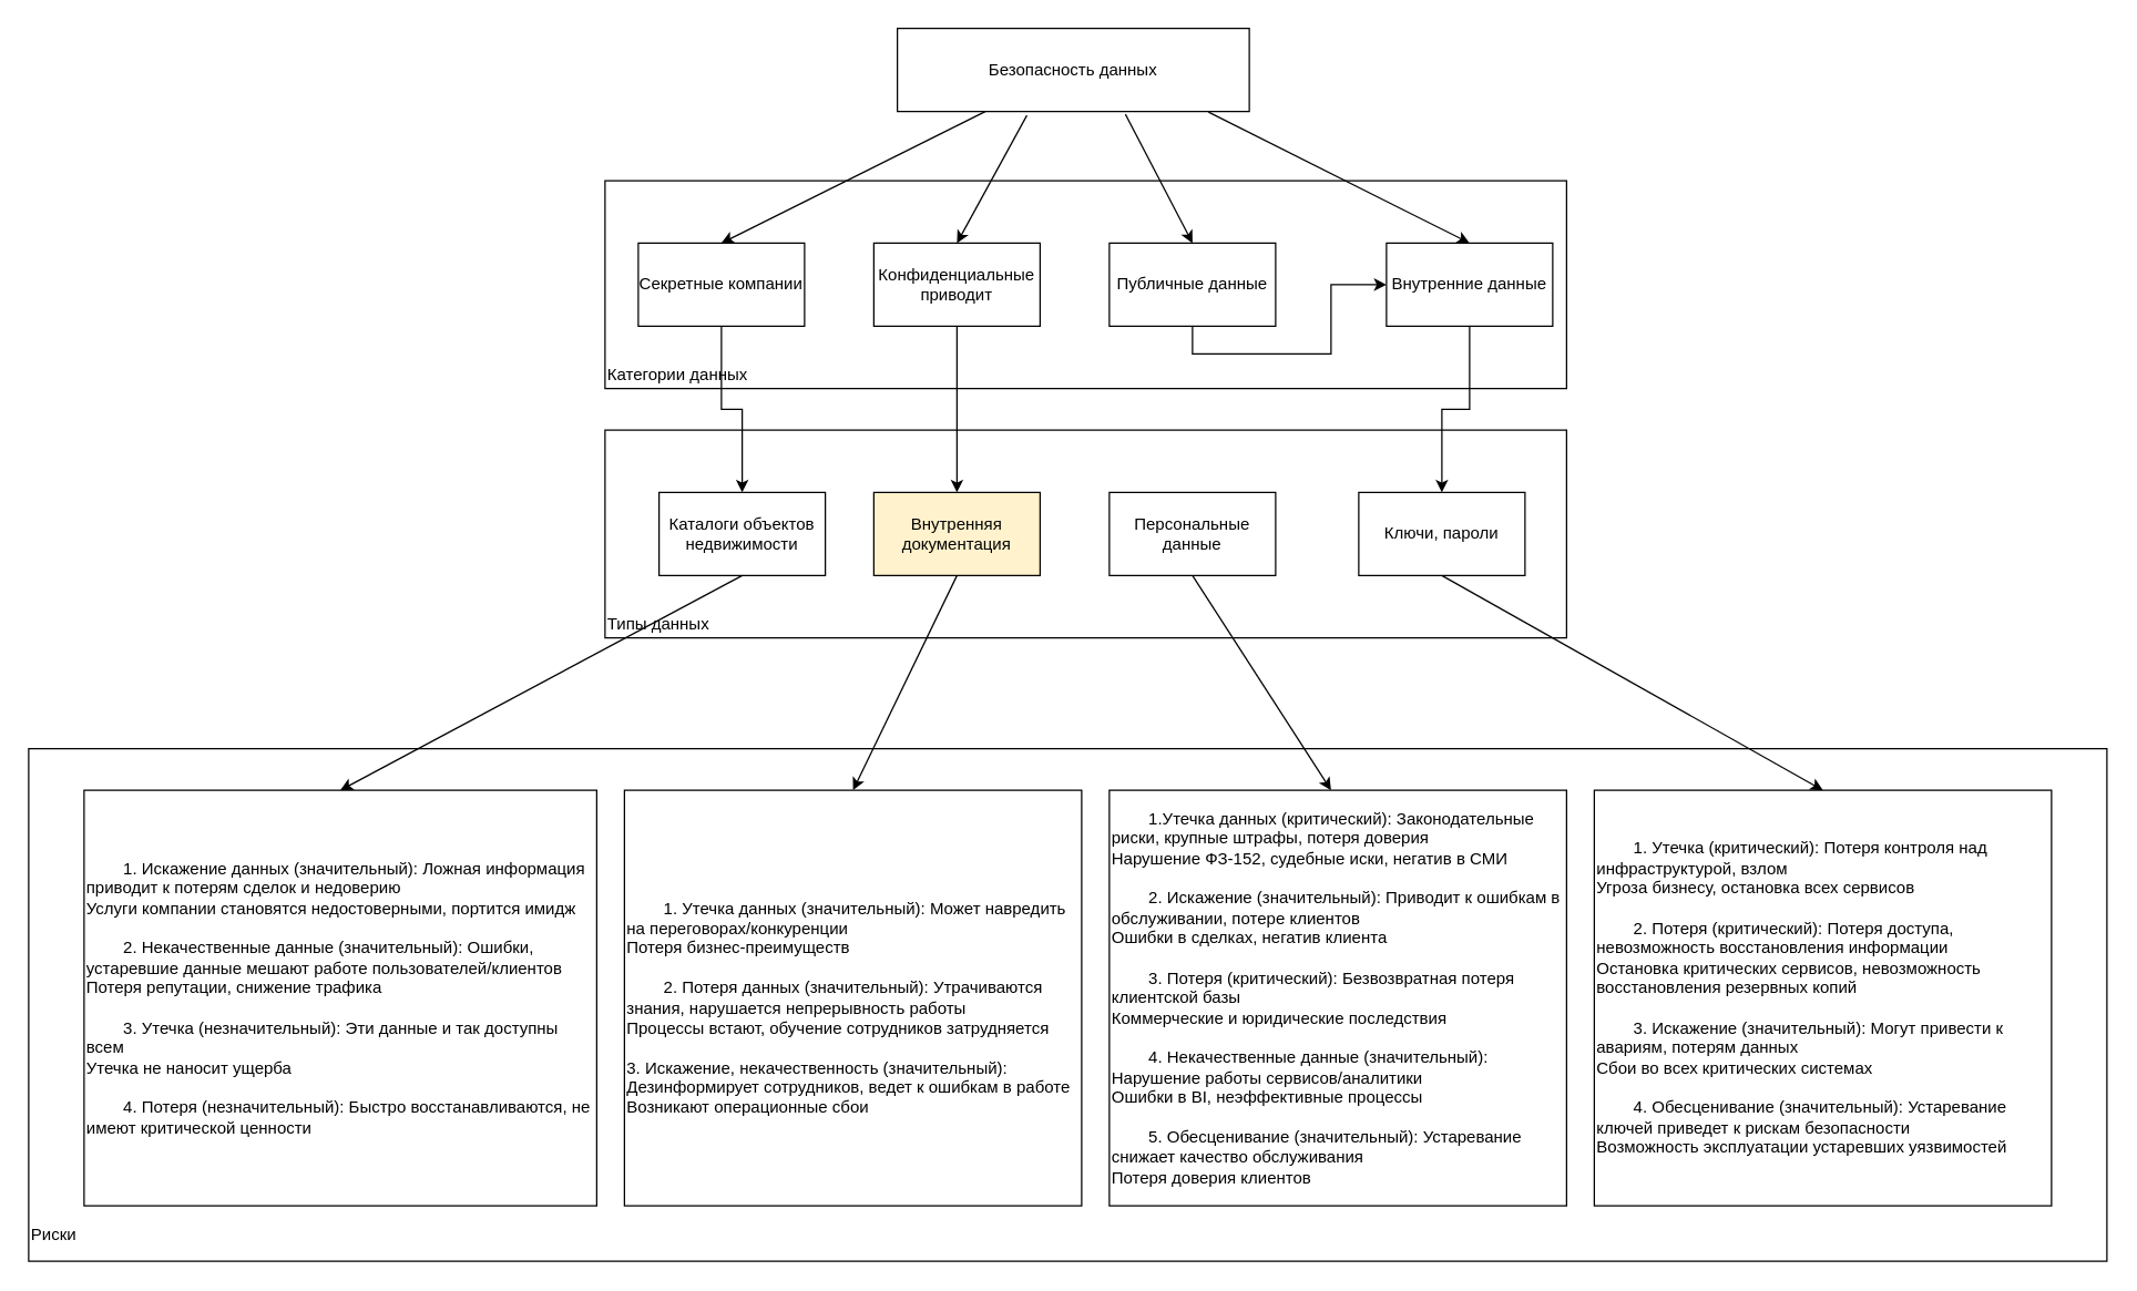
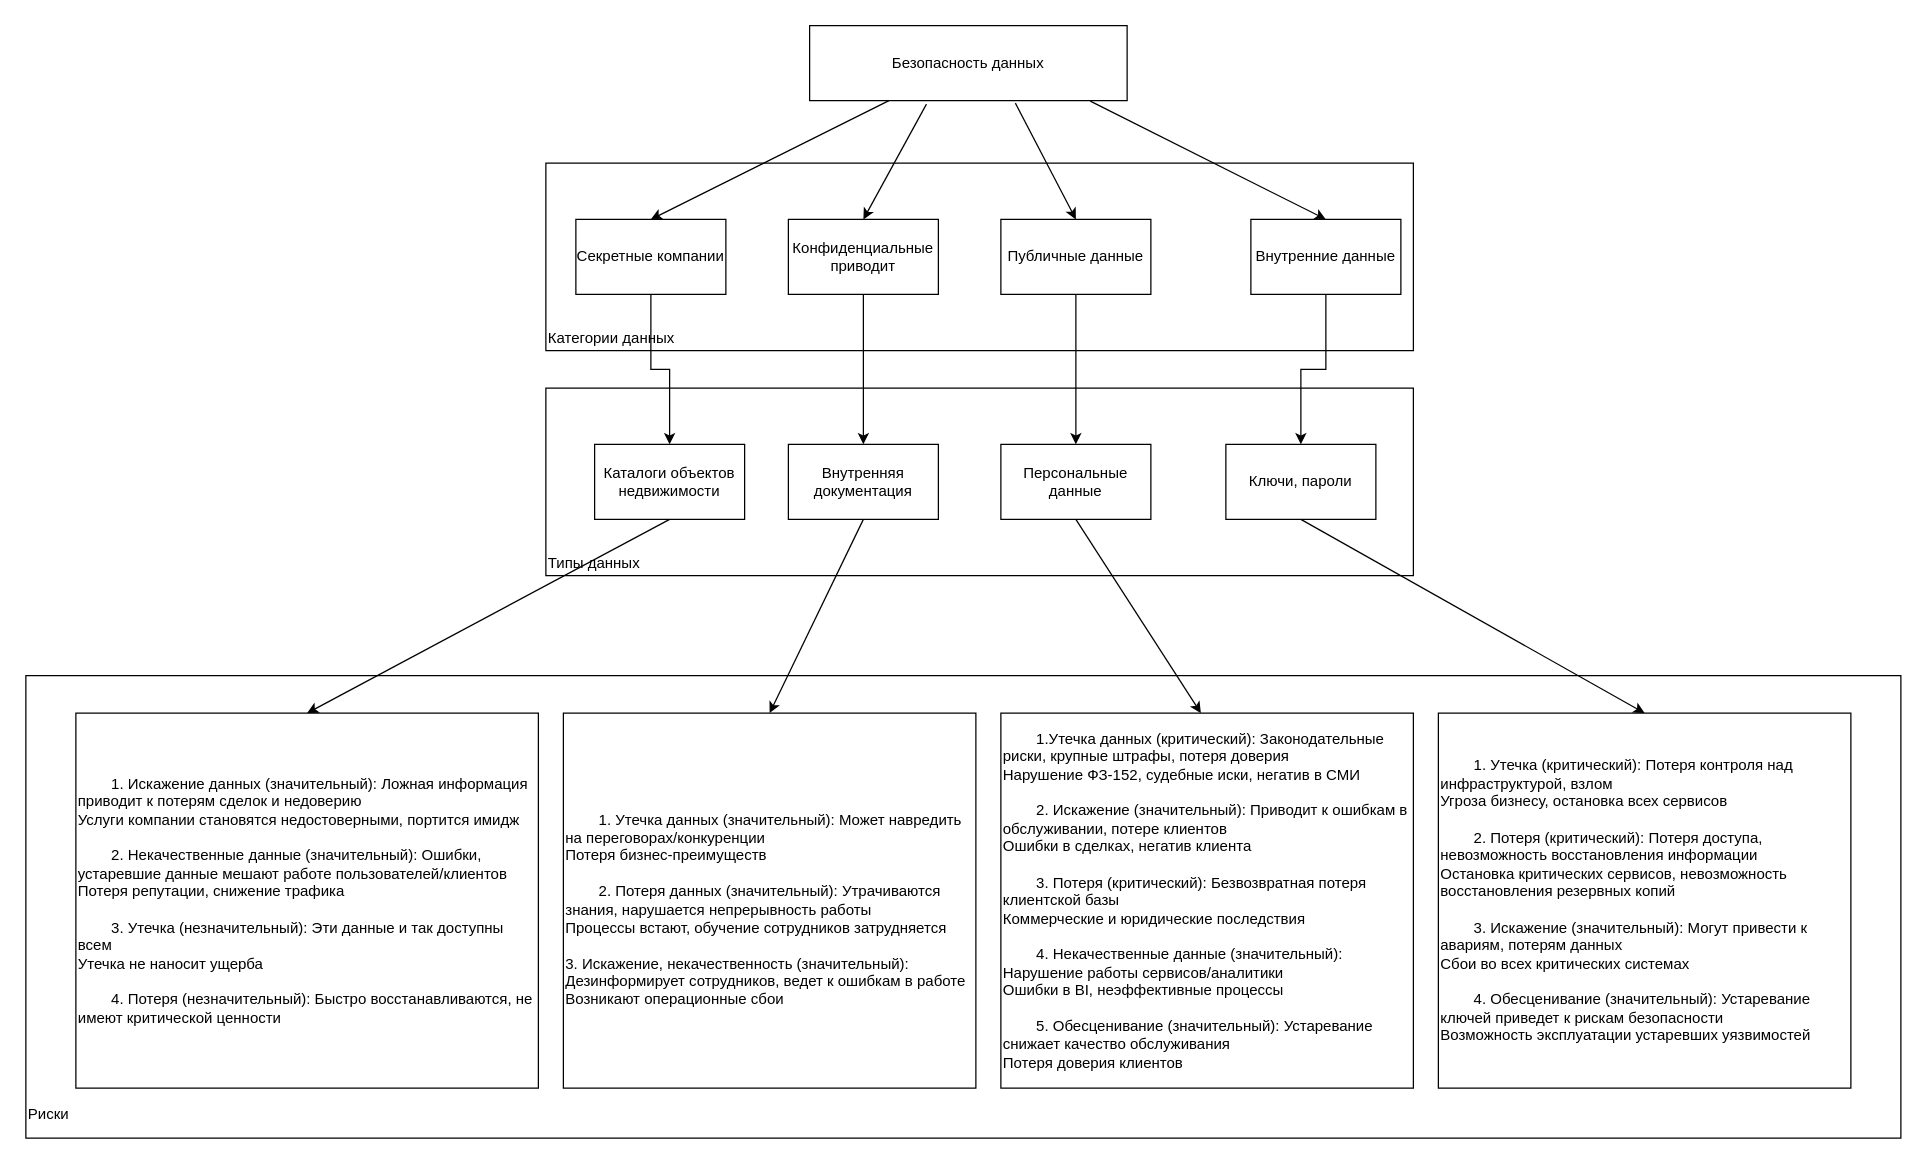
  <mxCell id="0" />
  <mxCell id="1" parent="0" />
  <mxCell id="2" value="Безопасность данных" style="rounded=0;whiteSpace=wrap;html=1;" vertex="1" parent="1"><mxGeometry x="647" y="20" width="254" height="60" as="geometry" /></mxCell>
- <mxCell id="3" style="edgeStyle=orthogonalEdgeStyle;rounded=0;orthogonalLoop=1;jettySize=auto;html=1;exitX=0.5;exitY=1;exitDx=0;exitDy=0;" edge="1" parent="1" source="4" target="6"><mxGeometry relative="1" as="geometry" /></mxCell>
+ <mxCell id="3" style="edgeStyle=orthogonalEdgeStyle;rounded=0;orthogonalLoop=1;jettySize=auto;html=1;exitX=0.5;exitY=1;exitDx=0;exitDy=0;entryX=0.5;entryY=0;entryDx=0;entryDy=0;" edge="1" parent="1" source="4" target="21"><mxGeometry relative="1" as="geometry" /></mxCell>
  <mxCell id="4" value="Публичные данные" style="rounded=0;whiteSpace=wrap;html=1;" vertex="1" parent="1"><mxGeometry x="800" y="175" width="120" height="60" as="geometry" /></mxCell>
  <mxCell id="5" style="edgeStyle=orthogonalEdgeStyle;rounded=0;orthogonalLoop=1;jettySize=auto;html=1;exitX=0.5;exitY=1;exitDx=0;exitDy=0;" edge="1" parent="1" source="6" target="22"><mxGeometry relative="1" as="geometry" /></mxCell>
  <mxCell id="6" value="Внутренние данные" style="rounded=0;whiteSpace=wrap;html=1;" vertex="1" parent="1"><mxGeometry x="1000" y="175" width="120" height="60" as="geometry" /></mxCell>
  <mxCell id="7" value="&lt;div&gt;&lt;br&gt;&lt;/div&gt;&lt;div&gt;&lt;br&gt;&lt;/div&gt;&lt;div&gt;&lt;br&gt;&lt;/div&gt;&lt;div&gt;&lt;br&gt;&lt;/div&gt;&lt;div&gt;&lt;br&gt;&lt;/div&gt;&lt;div&gt;&lt;br&gt;&lt;/div&gt;&lt;div&gt;&lt;br&gt;&lt;/div&gt;&lt;div&gt;&lt;br&gt;&lt;/div&gt;&lt;div&gt;&lt;br&gt;&lt;/div&gt;&lt;div&gt;Категории данных&lt;/div&gt;" style="rounded=0;whiteSpace=wrap;html=1;align=left;fillColor=none;" vertex="1" parent="1"><mxGeometry x="436" y="130" width="694" height="150" as="geometry" /></mxCell>
  <mxCell id="8" style="edgeStyle=orthogonalEdgeStyle;rounded=0;orthogonalLoop=1;jettySize=auto;html=1;exitX=0.5;exitY=1;exitDx=0;exitDy=0;" edge="1" parent="1" source="4" target="4"><mxGeometry relative="1" as="geometry" /></mxCell>
  <mxCell id="9" style="edgeStyle=orthogonalEdgeStyle;rounded=0;orthogonalLoop=1;jettySize=auto;html=1;exitX=0.5;exitY=1;exitDx=0;exitDy=0;entryX=0.5;entryY=0;entryDx=0;entryDy=0;" edge="1" parent="1" source="10" target="20"><mxGeometry relative="1" as="geometry" /></mxCell>
  <mxCell id="10" value="Конфиденциальные приводит" style="rounded=0;whiteSpace=wrap;html=1;" vertex="1" parent="1"><mxGeometry x="630" y="175" width="120" height="60" as="geometry" /></mxCell>
  <mxCell id="11" style="edgeStyle=orthogonalEdgeStyle;rounded=0;orthogonalLoop=1;jettySize=auto;html=1;exitX=0.5;exitY=1;exitDx=0;exitDy=0;" edge="1" parent="1" source="12" target="19"><mxGeometry relative="1" as="geometry" /></mxCell>
  <mxCell id="12" value="Секретные компании" style="rounded=0;whiteSpace=wrap;html=1;" vertex="1" parent="1"><mxGeometry x="460" y="175" width="120" height="60" as="geometry" /></mxCell>
  <mxCell id="13" value="" style="endArrow=classic;html=1;rounded=0;exitX=0.25;exitY=1;exitDx=0;exitDy=0;entryX=0.5;entryY=0;entryDx=0;entryDy=0;" edge="1" parent="1" source="2" target="12"><mxGeometry width="50" height="50" relative="1" as="geometry"><mxPoint x="820" y="70" as="sourcePoint" /><mxPoint x="870" y="20" as="targetPoint" /></mxGeometry></mxCell>
  <mxCell id="14" value="" style="endArrow=classic;html=1;rounded=0;exitX=0.368;exitY=1.047;exitDx=0;exitDy=0;exitPerimeter=0;entryX=0.5;entryY=0;entryDx=0;entryDy=0;" edge="1" parent="1" source="2" target="10"><mxGeometry width="50" height="50" relative="1" as="geometry"><mxPoint x="820" y="70" as="sourcePoint" /><mxPoint x="870" y="20" as="targetPoint" /></mxGeometry></mxCell>
  <mxCell id="15" value="" style="endArrow=classic;html=1;rounded=0;exitX=0.648;exitY=1.033;exitDx=0;exitDy=0;entryX=0.5;entryY=0;entryDx=0;entryDy=0;exitPerimeter=0;" edge="1" parent="1" source="2" target="4"><mxGeometry width="50" height="50" relative="1" as="geometry"><mxPoint x="863" y="130" as="sourcePoint" /><mxPoint x="830" y="222" as="targetPoint" /></mxGeometry></mxCell>
  <mxCell id="16" value="" style="endArrow=classic;html=1;rounded=0;exitX=0.884;exitY=1.007;exitDx=0;exitDy=0;entryX=0.5;entryY=0;entryDx=0;entryDy=0;exitPerimeter=0;" edge="1" parent="1" source="2" target="6"><mxGeometry width="50" height="50" relative="1" as="geometry"><mxPoint x="890" y="110" as="sourcePoint" /><mxPoint x="928" y="203" as="targetPoint" /></mxGeometry></mxCell>
  <mxCell id="17" value="&lt;div&gt;&lt;br&gt;&lt;/div&gt;&lt;div&gt;&lt;br&gt;&lt;/div&gt;&lt;div&gt;&lt;br&gt;&lt;/div&gt;&lt;div&gt;&lt;br&gt;&lt;/div&gt;&lt;div&gt;&lt;br&gt;&lt;/div&gt;&lt;div&gt;&lt;br&gt;&lt;/div&gt;&lt;div&gt;&lt;br&gt;&lt;/div&gt;&lt;div&gt;&lt;br&gt;&lt;/div&gt;&lt;div&gt;&lt;br&gt;&lt;/div&gt;&lt;div&gt;Типы данных&lt;/div&gt;" style="rounded=0;whiteSpace=wrap;html=1;align=left;fillColor=none;" vertex="1" parent="1"><mxGeometry x="436" y="310" width="694" height="150" as="geometry" /></mxCell>
  <mxCell id="18" value="&lt;div&gt;&lt;br&gt;&lt;/div&gt;&lt;div&gt;&lt;br&gt;&lt;/div&gt;&lt;div&gt;&lt;br&gt;&lt;/div&gt;&lt;div&gt;&lt;br&gt;&lt;/div&gt;&lt;div&gt;&lt;br&gt;&lt;/div&gt;&lt;div&gt;&lt;br&gt;&lt;/div&gt;&lt;div&gt;&lt;br&gt;&lt;/div&gt;&lt;div&gt;&lt;br&gt;&lt;/div&gt;&lt;div&gt;&lt;br&gt;&lt;/div&gt;&lt;div&gt;&lt;br&gt;&lt;/div&gt;&lt;div&gt;&lt;br&gt;&lt;/div&gt;&lt;div&gt;&lt;br&gt;&lt;/div&gt;&lt;div&gt;&lt;br&gt;&lt;/div&gt;&lt;div&gt;&lt;br&gt;&lt;/div&gt;&lt;div&gt;&lt;br&gt;&lt;/div&gt;&lt;div&gt;&lt;br&gt;&lt;/div&gt;&lt;div&gt;&lt;br&gt;&lt;/div&gt;&lt;div&gt;&lt;br&gt;&lt;/div&gt;&lt;div&gt;&lt;br&gt;&lt;/div&gt;&lt;div&gt;&lt;br&gt;&lt;/div&gt;&lt;div&gt;&lt;br&gt;&lt;/div&gt;&lt;div&gt;&lt;br&gt;&lt;/div&gt;&lt;div&gt;&lt;br&gt;&lt;/div&gt;&lt;div&gt;Риски&lt;/div&gt;" style="rounded=0;whiteSpace=wrap;html=1;align=left;fillColor=none;" vertex="1" parent="1"><mxGeometry x="20" y="540" width="1500" height="370" as="geometry" /></mxCell>
  <mxCell id="19" value="Каталоги объектов недвижимости" style="rounded=0;whiteSpace=wrap;html=1;" vertex="1" parent="1"><mxGeometry x="475" y="355" width="120" height="60" as="geometry" /></mxCell>
- <mxCell id="20" value="Внутренняя документация" style="rounded=0;whiteSpace=wrap;html=1;fillColor=#fff2cc;" vertex="1" parent="1"><mxGeometry x="630" y="355" width="120" height="60" as="geometry" /></mxCell>
+ <mxCell id="20" value="Внутренняя документация" style="rounded=0;whiteSpace=wrap;html=1;" vertex="1" parent="1"><mxGeometry x="630" y="355" width="120" height="60" as="geometry" /></mxCell>
  <mxCell id="21" value="Персональные данные" style="rounded=0;whiteSpace=wrap;html=1;" vertex="1" parent="1"><mxGeometry x="800" y="355" width="120" height="60" as="geometry" /></mxCell>
  <mxCell id="22" value="Ключи, пароли" style="rounded=0;whiteSpace=wrap;html=1;" vertex="1" parent="1"><mxGeometry x="980" y="355" width="120" height="60" as="geometry" /></mxCell>
  <mxCell id="23" value="&lt;div style=&quot;&quot;&gt;&amp;nbsp;&lt;span style=&quot;white-space: pre;&quot;&gt;&#09;&lt;/span&gt;1. Искажение данных (значительный): Ложная информация приводит к потерям сделок и недоверию&lt;/div&gt;&lt;div style=&quot;&quot;&gt;Услуги компании становятся недостоверными, портится имидж&lt;/div&gt;&lt;div style=&quot;&quot;&gt;&lt;br&gt;&lt;/div&gt;&lt;div style=&quot;&quot;&gt;&amp;nbsp;&lt;span style=&quot;white-space: pre;&quot;&gt;&#09;&lt;/span&gt;2. Некачественные данные (значительный): Ошибки, устаревшие данные мешают работе пользователей/клиентов&lt;/div&gt;&lt;div style=&quot;&quot;&gt;Потеря репутации, снижение трафика&lt;/div&gt;&lt;div style=&quot;&quot;&gt;&lt;br&gt;&lt;/div&gt;&lt;div style=&quot;&quot;&gt;&amp;nbsp;&lt;span style=&quot;white-space: pre;&quot;&gt;&#09;&lt;/span&gt;3. Утечка (незначительный): Эти данные и так доступны всем&lt;/div&gt;&lt;div style=&quot;&quot;&gt;Утечка не наносит ущерба&lt;/div&gt;&lt;div style=&quot;&quot;&gt;&lt;br&gt;&lt;/div&gt;&lt;div style=&quot;&quot;&gt;&amp;nbsp;&lt;span style=&quot;white-space: pre;&quot;&gt;&#09;&lt;/span&gt;4. Потеря (незначительный): Быстро восстанавливаются, не имеют критической ценности&lt;/div&gt;" style="rounded=0;whiteSpace=wrap;html=1;align=left;" vertex="1" parent="1"><mxGeometry x="60" y="570" width="370" height="300" as="geometry" /></mxCell>
  <mxCell id="24" value="&lt;div&gt;&lt;br&gt;&lt;/div&gt;&lt;div&gt;&lt;span style=&quot;white-space: pre;&quot;&gt;&#09;&lt;/span&gt;1. Утечка данных (значительный): Может навредить на переговорах/конкуренции&lt;/div&gt;&lt;div&gt;Потеря бизнес-преимуществ&lt;/div&gt;&lt;div&gt;&lt;br&gt;&lt;/div&gt;&lt;div&gt;&lt;span style=&quot;white-space: pre;&quot;&gt;&#09;&lt;/span&gt;2. Потеря данных (значительный): Утрачиваются знания, нарушается непрерывность работы&lt;/div&gt;&lt;div&gt;Процессы встают, обучение сотрудников затрудняется&lt;/div&gt;&lt;div&gt;&lt;br&gt;&lt;/div&gt;&lt;div&gt;3. Искажение, некачественность (значительный): Дезинформирует сотрудников, ведет к ошибкам в работе&lt;/div&gt;&lt;div&gt;Возникают операционные сбои&lt;/div&gt;" style="rounded=0;whiteSpace=wrap;html=1;align=left;" vertex="1" parent="1"><mxGeometry x="450" y="570" width="330" height="300" as="geometry" /></mxCell>
  <mxCell id="25" value="" style="endArrow=classic;html=1;rounded=0;exitX=0.5;exitY=1;exitDx=0;exitDy=0;entryX=0.5;entryY=0;entryDx=0;entryDy=0;" edge="1" parent="1" source="21"><mxGeometry width="50" height="50" relative="1" as="geometry"><mxPoint x="1040" y="520" as="sourcePoint" /><mxPoint x="960" y="570" as="targetPoint" /></mxGeometry></mxCell>
  <mxCell id="26" value="" style="endArrow=classic;html=1;rounded=0;exitX=0.5;exitY=1;exitDx=0;exitDy=0;entryX=0.5;entryY=0;entryDx=0;entryDy=0;" edge="1" parent="1" source="20" target="24"><mxGeometry width="50" height="50" relative="1" as="geometry"><mxPoint x="1040" y="520" as="sourcePoint" /><mxPoint x="1090" y="470" as="targetPoint" /></mxGeometry></mxCell>
  <mxCell id="27" value="" style="endArrow=classic;html=1;rounded=0;exitX=0.5;exitY=1;exitDx=0;exitDy=0;entryX=0.5;entryY=0;entryDx=0;entryDy=0;" edge="1" parent="1" source="19" target="23"><mxGeometry width="50" height="50" relative="1" as="geometry"><mxPoint x="510" y="520" as="sourcePoint" /><mxPoint x="560" y="470" as="targetPoint" /></mxGeometry></mxCell>
  <mxCell id="28" value="" style="endArrow=classic;html=1;rounded=0;exitX=0.5;exitY=1;exitDx=0;exitDy=0;entryX=0.5;entryY=0;entryDx=0;entryDy=0;" edge="1" parent="1" source="22" target="30"><mxGeometry width="50" height="50" relative="1" as="geometry"><mxPoint x="510" y="520" as="sourcePoint" /><mxPoint x="1365" y="570" as="targetPoint" /></mxGeometry></mxCell>
  <mxCell id="29" value="&lt;div&gt;&lt;span style=&quot;white-space: normal;&quot;&gt;&lt;span style=&quot;white-space:pre&quot;&gt;&#09;&lt;/span&gt;1.Утечка данных (критический): Законодательные риски, крупные штрафы, потеря доверия&lt;/span&gt;&lt;/div&gt;&lt;div&gt;Нарушение ФЗ-152, судебные иски, негатив в СМИ&lt;/div&gt;&lt;div&gt;&lt;br&gt;&lt;/div&gt;&lt;div&gt;&lt;span style=&quot;white-space: normal;&quot;&gt;&lt;span style=&quot;white-space:pre&quot;&gt;&#09;&lt;/span&gt;2. Искажение (значительный): Приводит к ошибкам в обслуживании, потере клиентов&lt;/span&gt;&lt;/div&gt;&lt;div&gt;Ошибки в сделках, негатив клиента&lt;/div&gt;&lt;div&gt;&lt;br&gt;&lt;/div&gt;&lt;div&gt;&lt;span style=&quot;white-space: normal;&quot;&gt;&lt;span style=&quot;white-space:pre&quot;&gt;&#09;&lt;/span&gt;3. Потеря (критический): Безвозвратная потеря клиентской базы&lt;/span&gt;&lt;/div&gt;&lt;div&gt;Коммерческие и юридические последствия&lt;/div&gt;&lt;div&gt;&lt;br&gt;&lt;/div&gt;&lt;div&gt;&lt;span style=&quot;white-space: normal;&quot;&gt;&lt;span style=&quot;white-space:pre&quot;&gt;&#09;&lt;/span&gt;4. Некачественные данные (значительный): Нарушение работы сервисов/аналитики&lt;/span&gt;&lt;/div&gt;&lt;div&gt;Ошибки в BI, неэффективные процессы&lt;/div&gt;&lt;div&gt;&lt;br&gt;&lt;/div&gt;&lt;div&gt;&lt;span style=&quot;white-space: normal;&quot;&gt;&lt;span style=&quot;white-space:pre&quot;&gt;&#09;&lt;/span&gt;5. Обесценивание (значительный): Устаревание снижает качество обслуживания&lt;/span&gt;&lt;/div&gt;&lt;div&gt;Потеря доверия клиентов&lt;/div&gt;" style="rounded=0;whiteSpace=wrap;html=1;align=left;" vertex="1" parent="1"><mxGeometry x="800" y="570" width="330" height="300" as="geometry" /></mxCell>
  <mxCell id="30" value="&lt;div&gt;&lt;span style=&quot;white-space: normal;&quot;&gt;&lt;span style=&quot;white-space:pre&quot;&gt;&#09;&lt;/span&gt;1. Утечка (критический): Потеря контроля над инфраструктурой, взлом&lt;/span&gt;&lt;/div&gt;&lt;div&gt;Угроза бизнесу, остановка всех сервисов&lt;/div&gt;&lt;div&gt;&lt;br&gt;&lt;/div&gt;&lt;div&gt;&lt;span style=&quot;white-space: normal;&quot;&gt;&lt;span style=&quot;white-space:pre&quot;&gt;&#09;&lt;/span&gt;2. Потеря (критический): Потеря доступа, невозможность восстановления информации&lt;/span&gt;&lt;/div&gt;&lt;div&gt;Остановка критических сервисов, невозможность восстановления резервных копий&lt;/div&gt;&lt;div&gt;&lt;br&gt;&lt;/div&gt;&lt;div&gt;&lt;span style=&quot;white-space: normal;&quot;&gt;&lt;span style=&quot;white-space:pre&quot;&gt;&#09;&lt;/span&gt;3. Искажение (значительный): Могут привести к авариям, потерям данных&lt;/span&gt;&lt;/div&gt;&lt;div&gt;Сбои во всех критических системах&lt;/div&gt;&lt;div&gt;&lt;br&gt;&lt;/div&gt;&lt;div&gt;&lt;span style=&quot;white-space: normal;&quot;&gt;&lt;span style=&quot;white-space:pre&quot;&gt;&#09;&lt;/span&gt;4. Обесценивание (значительный): Устаревание ключей приведет к рискам безопасности&lt;/span&gt;&lt;/div&gt;&lt;div&gt;Возможность эксплуатации устаревших уязвимостей&lt;/div&gt;" style="rounded=0;whiteSpace=wrap;html=1;align=left;" vertex="1" parent="1"><mxGeometry x="1150" y="570" width="330" height="300" as="geometry" /></mxCell>
